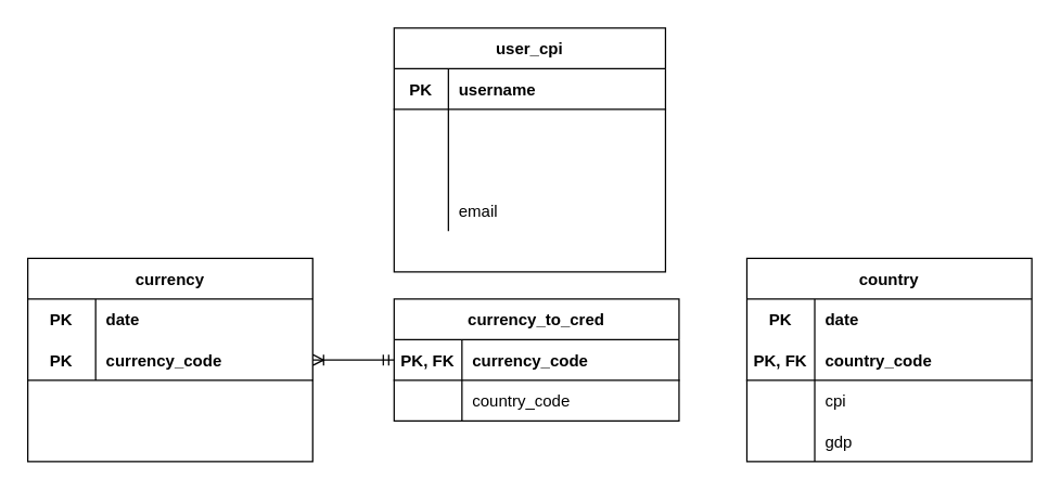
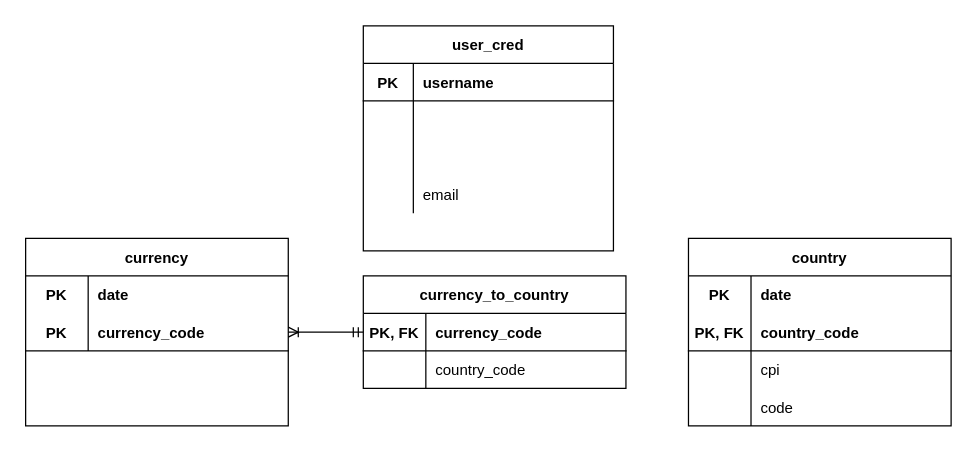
  <mxCell id="0" />
  <mxCell id="1" parent="0" />
  <mxCell id="2" value="currency" style="shape=table;startSize=30;container=1;collapsible=1;childLayout=tableLayout;fixedRows=1;rowLines=0;fontStyle=1;align=center;resizeLast=1;" parent="1" vertex="1"><mxGeometry x="20" y="190" width="210" height="150" as="geometry" /></mxCell>
  <mxCell id="3" value="" style="shape=partialRectangle;collapsible=0;dropTarget=0;pointerEvents=0;fillColor=none;top=0;left=0;bottom=0;right=0;points=[[0,0.5],[1,0.5]];portConstraint=eastwest;" parent="2" vertex="1"><mxGeometry y="30" width="210" height="30" as="geometry" /></mxCell>
  <mxCell id="4" value="PK" style="shape=partialRectangle;connectable=0;fillColor=none;top=0;left=0;bottom=0;right=0;editable=1;overflow=hidden;fontStyle=1" parent="3" vertex="1"><mxGeometry width="50" height="30" as="geometry"><mxRectangle width="50" height="30" as="alternateBounds" /></mxGeometry></mxCell>
  <mxCell id="5" value="date" style="shape=partialRectangle;connectable=0;fillColor=none;top=0;left=0;bottom=0;right=0;align=left;spacingLeft=6;overflow=hidden;fontStyle=1" parent="3" vertex="1"><mxGeometry x="50" width="160" height="30" as="geometry"><mxRectangle width="160" height="30" as="alternateBounds" /></mxGeometry></mxCell>
  <mxCell id="6" value="" style="shape=partialRectangle;collapsible=0;dropTarget=0;pointerEvents=0;fillColor=none;top=0;left=0;bottom=1;right=0;points=[[0,0.5],[1,0.5]];portConstraint=eastwest;" parent="2" vertex="1"><mxGeometry y="60" width="210" height="30" as="geometry" /></mxCell>
  <mxCell id="7" value="PK" style="shape=partialRectangle;connectable=0;fillColor=none;top=0;left=0;bottom=0;right=0;fontStyle=1;overflow=hidden;" parent="6" vertex="1"><mxGeometry width="50" height="30" as="geometry"><mxRectangle width="50" height="30" as="alternateBounds" /></mxGeometry></mxCell>
  <mxCell id="8" value="currency_code" style="shape=partialRectangle;connectable=0;fillColor=none;top=0;left=0;bottom=0;right=0;align=left;spacingLeft=6;fontStyle=1;overflow=hidden;" parent="6" vertex="1"><mxGeometry x="50" width="160" height="30" as="geometry"><mxRectangle width="160" height="30" as="alternateBounds" /></mxGeometry></mxCell>
  <mxCell id="9" value="" style="shape=partialRectangle;collapsible=0;dropTarget=0;pointerEvents=0;fillColor=none;top=0;left=0;bottom=0;right=0;points=[[0,0.5],[1,0.5]];portConstraint=eastwest;" parent="2" vertex="1"><mxGeometry y="90" width="210" height="30" as="geometry" /></mxCell>
  <mxCell id="10" value="" style="shape=partialRectangle;connectable=0;fillColor=none;top=0;left=0;bottom=0;right=0;editable=1;overflow=hidden;" parent="9" vertex="1"><mxGeometry width="50" height="30" as="geometry"><mxRectangle width="50" height="30" as="alternateBounds" /></mxGeometry></mxCell>
  <mxCell id="11" value="" style="shape=partialRectangle;collapsible=0;dropTarget=0;pointerEvents=0;fillColor=none;top=0;left=0;bottom=0;right=0;points=[[0,0.5],[1,0.5]];portConstraint=eastwest;" parent="2" vertex="1"><mxGeometry y="120" width="210" height="30" as="geometry" /></mxCell>
  <mxCell id="12" value="" style="shape=partialRectangle;connectable=0;fillColor=none;top=0;left=0;bottom=0;right=0;editable=1;overflow=hidden;" parent="11" vertex="1"><mxGeometry width="50" height="30" as="geometry"><mxRectangle width="50" height="30" as="alternateBounds" /></mxGeometry></mxCell>
  <mxCell id="13" value="country" style="shape=table;startSize=30;container=1;collapsible=1;childLayout=tableLayout;fixedRows=1;rowLines=0;fontStyle=1;align=center;resizeLast=1;" parent="1" vertex="1"><mxGeometry x="550" y="190" width="210" height="150" as="geometry" /></mxCell>
  <mxCell id="14" value="" style="shape=partialRectangle;collapsible=0;dropTarget=0;pointerEvents=0;fillColor=none;top=0;left=0;bottom=0;right=0;points=[[0,0.5],[1,0.5]];portConstraint=eastwest;" parent="13" vertex="1"><mxGeometry y="30" width="210" height="30" as="geometry" /></mxCell>
  <mxCell id="15" value="PK" style="shape=partialRectangle;connectable=0;fillColor=none;top=0;left=0;bottom=0;right=0;editable=1;overflow=hidden;fontStyle=1" parent="14" vertex="1"><mxGeometry width="50" height="30" as="geometry"><mxRectangle width="50" height="30" as="alternateBounds" /></mxGeometry></mxCell>
  <mxCell id="16" value="date" style="shape=partialRectangle;connectable=0;fillColor=none;top=0;left=0;bottom=0;right=0;align=left;spacingLeft=6;overflow=hidden;fontStyle=1" parent="14" vertex="1"><mxGeometry x="50" width="160" height="30" as="geometry"><mxRectangle width="160" height="30" as="alternateBounds" /></mxGeometry></mxCell>
  <mxCell id="17" value="" style="shape=partialRectangle;collapsible=0;dropTarget=0;pointerEvents=0;fillColor=none;top=0;left=0;bottom=1;right=0;points=[[0,0.5],[1,0.5]];portConstraint=eastwest;" parent="13" vertex="1"><mxGeometry y="60" width="210" height="30" as="geometry" /></mxCell>
  <mxCell id="18" value="PK, FK" style="shape=partialRectangle;connectable=0;fillColor=none;top=0;left=0;bottom=0;right=0;fontStyle=1;overflow=hidden;" parent="17" vertex="1"><mxGeometry width="50" height="30" as="geometry"><mxRectangle width="50" height="30" as="alternateBounds" /></mxGeometry></mxCell>
  <mxCell id="19" value="country_code" style="shape=partialRectangle;connectable=0;fillColor=none;top=0;left=0;bottom=0;right=0;align=left;spacingLeft=6;fontStyle=1;overflow=hidden;" parent="17" vertex="1"><mxGeometry x="50" width="160" height="30" as="geometry"><mxRectangle width="160" height="30" as="alternateBounds" /></mxGeometry></mxCell>
  <mxCell id="20" value="" style="shape=partialRectangle;collapsible=0;dropTarget=0;pointerEvents=0;fillColor=none;top=0;left=0;bottom=0;right=0;points=[[0,0.5],[1,0.5]];portConstraint=eastwest;" parent="13" vertex="1"><mxGeometry y="90" width="210" height="30" as="geometry" /></mxCell>
  <mxCell id="21" value="" style="shape=partialRectangle;connectable=0;fillColor=none;top=0;left=0;bottom=0;right=0;editable=1;overflow=hidden;" parent="20" vertex="1"><mxGeometry width="50" height="30" as="geometry"><mxRectangle width="50" height="30" as="alternateBounds" /></mxGeometry></mxCell>
  <mxCell id="22" value="cpi" style="shape=partialRectangle;connectable=0;fillColor=none;top=0;left=0;bottom=0;right=0;align=left;spacingLeft=6;overflow=hidden;" parent="20" vertex="1"><mxGeometry x="50" width="160" height="30" as="geometry"><mxRectangle width="160" height="30" as="alternateBounds" /></mxGeometry></mxCell>
  <mxCell id="23" value="" style="shape=partialRectangle;collapsible=0;dropTarget=0;pointerEvents=0;fillColor=none;top=0;left=0;bottom=0;right=0;points=[[0,0.5],[1,0.5]];portConstraint=eastwest;" parent="13" vertex="1"><mxGeometry y="120" width="210" height="30" as="geometry" /></mxCell>
  <mxCell id="24" value="" style="shape=partialRectangle;connectable=0;fillColor=none;top=0;left=0;bottom=0;right=0;editable=1;overflow=hidden;" parent="23" vertex="1"><mxGeometry width="50" height="30" as="geometry"><mxRectangle width="50" height="30" as="alternateBounds" /></mxGeometry></mxCell>
- <mxCell id="25" value="gdp" style="shape=partialRectangle;connectable=0;fillColor=none;top=0;left=0;bottom=0;right=0;align=left;spacingLeft=6;overflow=hidden;" parent="23" vertex="1"><mxGeometry x="50" width="160" height="30" as="geometry"><mxRectangle width="160" height="30" as="alternateBounds" /></mxGeometry></mxCell>
- <mxCell id="26" value="currency_to_cred" style="shape=table;startSize=30;container=1;collapsible=1;childLayout=tableLayout;fixedRows=1;rowLines=0;fontStyle=1;align=center;resizeLast=1;" parent="1" vertex="1"><mxGeometry x="290" y="220" width="210" height="90" as="geometry" /></mxCell>
+ <mxCell id="25" value="code" style="shape=partialRectangle;connectable=0;fillColor=none;top=0;left=0;bottom=0;right=0;align=left;spacingLeft=6;overflow=hidden;" parent="23" vertex="1"><mxGeometry x="50" width="160" height="30" as="geometry"><mxRectangle width="160" height="30" as="alternateBounds" /></mxGeometry></mxCell>
+ <mxCell id="26" value="currency_to_country" style="shape=table;startSize=30;container=1;collapsible=1;childLayout=tableLayout;fixedRows=1;rowLines=0;fontStyle=1;align=center;resizeLast=1;" parent="1" vertex="1"><mxGeometry x="290" y="220" width="210" height="90" as="geometry" /></mxCell>
  <mxCell id="27" value="" style="shape=partialRectangle;collapsible=0;dropTarget=0;pointerEvents=0;fillColor=none;top=0;left=0;bottom=1;right=0;points=[[0,0.5],[1,0.5]];portConstraint=eastwest;" parent="26" vertex="1"><mxGeometry y="30" width="210" height="30" as="geometry" /></mxCell>
  <mxCell id="28" value="PK, FK" style="shape=partialRectangle;connectable=0;fillColor=none;top=0;left=0;bottom=0;right=0;fontStyle=1;overflow=hidden;" parent="27" vertex="1"><mxGeometry width="50" height="30" as="geometry"><mxRectangle width="50" height="30" as="alternateBounds" /></mxGeometry></mxCell>
  <mxCell id="29" value="currency_code" style="shape=partialRectangle;connectable=0;fillColor=none;top=0;left=0;bottom=0;right=0;align=left;spacingLeft=6;fontStyle=1;overflow=hidden;" parent="27" vertex="1"><mxGeometry x="50" width="160" height="30" as="geometry"><mxRectangle width="160" height="30" as="alternateBounds" /></mxGeometry></mxCell>
  <mxCell id="30" value="" style="shape=partialRectangle;collapsible=0;dropTarget=0;pointerEvents=0;fillColor=none;top=0;left=0;bottom=0;right=0;points=[[0,0.5],[1,0.5]];portConstraint=eastwest;" parent="26" vertex="1"><mxGeometry y="60" width="210" height="30" as="geometry" /></mxCell>
  <mxCell id="31" value="" style="shape=partialRectangle;connectable=0;fillColor=none;top=0;left=0;bottom=0;right=0;editable=1;overflow=hidden;" parent="30" vertex="1"><mxGeometry width="50" height="30" as="geometry"><mxRectangle width="50" height="30" as="alternateBounds" /></mxGeometry></mxCell>
  <mxCell id="32" value="country_code" style="shape=partialRectangle;connectable=0;fillColor=none;top=0;left=0;bottom=0;right=0;align=left;spacingLeft=6;overflow=hidden;" parent="30" vertex="1"><mxGeometry x="50" width="160" height="30" as="geometry"><mxRectangle width="160" height="30" as="alternateBounds" /></mxGeometry></mxCell>
  <mxCell id="33" style="edgeStyle=orthogonalEdgeStyle;rounded=0;orthogonalLoop=1;jettySize=auto;html=1;startArrow=ERoneToMany;startFill=0;endArrow=ERmandOne;endFill=0;" parent="1" source="6" target="26" edge="1"><mxGeometry relative="1" as="geometry" /></mxCell>
- <mxCell id="34" value="user_cpi" style="shape=table;startSize=30;container=1;collapsible=1;childLayout=tableLayout;fixedRows=1;rowLines=0;fontStyle=1;align=center;resizeLast=1;" vertex="1" parent="1"><mxGeometry x="290" y="20" width="200" height="180" as="geometry" /></mxCell>
+ <mxCell id="34" value="user_cred" style="shape=table;startSize=30;container=1;collapsible=1;childLayout=tableLayout;fixedRows=1;rowLines=0;fontStyle=1;align=center;resizeLast=1;" vertex="1" parent="1"><mxGeometry x="290" y="20" width="200" height="180" as="geometry" /></mxCell>
  <mxCell id="35" value="" style="shape=partialRectangle;collapsible=0;dropTarget=0;pointerEvents=0;fillColor=none;top=0;left=0;bottom=1;right=0;points=[[0,0.5],[1,0.5]];portConstraint=eastwest;" vertex="1" parent="34"><mxGeometry y="30" width="200" height="30" as="geometry" /></mxCell>
  <mxCell id="36" value="PK" style="shape=partialRectangle;connectable=0;fillColor=none;top=0;left=0;bottom=0;right=0;fontStyle=1;overflow=hidden;" vertex="1" parent="35"><mxGeometry width="40" height="30" as="geometry"><mxRectangle width="40" height="30" as="alternateBounds" /></mxGeometry></mxCell>
  <mxCell id="37" value="username" style="shape=partialRectangle;connectable=0;fillColor=none;top=0;left=0;bottom=0;right=0;align=left;spacingLeft=6;fontStyle=1;overflow=hidden;" vertex="1" parent="35"><mxGeometry x="40" width="160" height="30" as="geometry"><mxRectangle width="160" height="30" as="alternateBounds" /></mxGeometry></mxCell>
  <mxCell id="38" value="" style="shape=partialRectangle;collapsible=0;dropTarget=0;pointerEvents=0;fillColor=none;top=0;left=0;bottom=0;right=0;points=[[0,0.5],[1,0.5]];portConstraint=eastwest;" vertex="1" parent="34"><mxGeometry y="60" width="200" height="30" as="geometry" /></mxCell>
  <mxCell id="39" value="" style="shape=partialRectangle;connectable=0;fillColor=none;top=0;left=0;bottom=0;right=0;editable=1;overflow=hidden;" vertex="1" parent="38"><mxGeometry width="40" height="30" as="geometry"><mxRectangle width="40" height="30" as="alternateBounds" /></mxGeometry></mxCell>
  <mxCell id="40" value="" style="shape=partialRectangle;collapsible=0;dropTarget=0;pointerEvents=0;fillColor=none;top=0;left=0;bottom=0;right=0;points=[[0,0.5],[1,0.5]];portConstraint=eastwest;" vertex="1" parent="34"><mxGeometry y="90" width="200" height="30" as="geometry" /></mxCell>
  <mxCell id="41" value="" style="shape=partialRectangle;connectable=0;fillColor=none;top=0;left=0;bottom=0;right=0;editable=1;overflow=hidden;" vertex="1" parent="40"><mxGeometry width="40" height="30" as="geometry"><mxRectangle width="40" height="30" as="alternateBounds" /></mxGeometry></mxCell>
  <mxCell id="42" value="" style="shape=partialRectangle;collapsible=0;dropTarget=0;pointerEvents=0;fillColor=none;top=0;left=0;bottom=0;right=0;points=[[0,0.5],[1,0.5]];portConstraint=eastwest;" vertex="1" parent="34"><mxGeometry y="120" width="200" height="30" as="geometry" /></mxCell>
  <mxCell id="43" value="" style="shape=partialRectangle;connectable=0;fillColor=none;top=0;left=0;bottom=0;right=0;editable=1;overflow=hidden;" vertex="1" parent="42"><mxGeometry width="40" height="30" as="geometry"><mxRectangle width="40" height="30" as="alternateBounds" /></mxGeometry></mxCell>
  <mxCell id="44" value="email" style="shape=partialRectangle;connectable=0;fillColor=none;top=0;left=0;bottom=0;right=0;align=left;spacingLeft=6;overflow=hidden;" vertex="1" parent="42"><mxGeometry x="40" width="160" height="30" as="geometry"><mxRectangle width="160" height="30" as="alternateBounds" /></mxGeometry></mxCell>
  <mxCell id="45" value="" style="shape=partialRectangle;collapsible=0;dropTarget=0;pointerEvents=0;fillColor=none;top=0;left=0;bottom=0;right=0;points=[[0,0.5],[1,0.5]];portConstraint=eastwest;" vertex="1" parent="34"><mxGeometry y="150" width="200" height="30" as="geometry" /></mxCell>
  <mxCell id="46" value="" style="shape=partialRectangle;connectable=0;fillColor=none;top=0;left=0;bottom=0;right=0;editable=1;overflow=hidden;" vertex="1" parent="45"><mxGeometry width="40" height="30" as="geometry"><mxRectangle width="40" height="30" as="alternateBounds" /></mxGeometry></mxCell>
